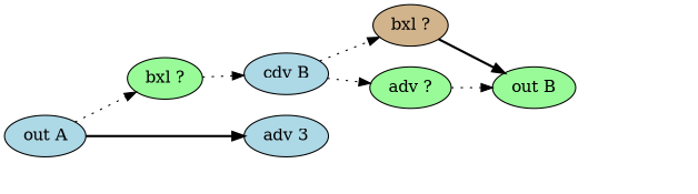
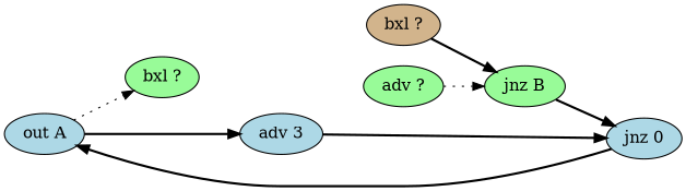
  digraph {
    rankdir=LR
    node [fillcolor=lightblue style=filled]
    edge [style=dotted]
    n1 [label="out A"]
    n2 [fillcolor=palegreen label="bxl ?"]
    n3 [label="adv 3"]
-   n4 [label="cdv B"]
+   n5 [label="jnz 0"]
    n6 [fillcolor=tan label="bxl ?"]
    n7 [fillcolor=palegreen label="adv ?"]
-   n8 [fillcolor=palegreen label="out B"]
+   n8 [fillcolor=palegreen label="jnz B"]
    n1 -> n2
    n1 -> n3 [style=bold]
-   n2 -> n4
-   n4 -> n6
-   n4 -> n7
+   n3 -> n5 [style=bold]
+   n5 -> n1 [style=bold]
    n6 -> n8 [style=bold]
    n7 -> n8
+   n8 -> n5 [style=bold]
  }
